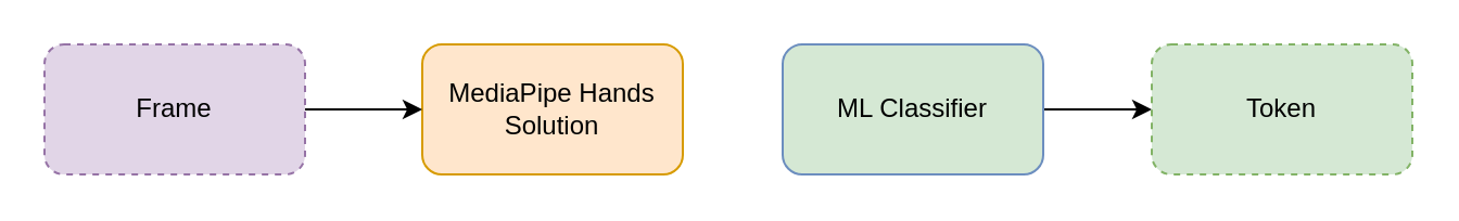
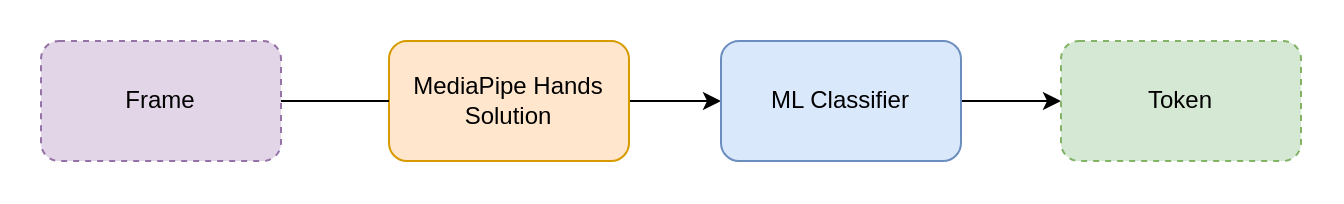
  <mxCell id="0" />
  <mxCell id="1" parent="0" />
+ <mxCell id="2" style="edgeStyle=orthogonalEdgeStyle;rounded=0;orthogonalLoop=1;jettySize=auto;html=1;entryX=0;entryY=0.5;entryDx=0;entryDy=0;" parent="1" source="3" target="7" edge="1"><mxGeometry relative="1" as="geometry" /></mxCell>
  <mxCell id="3" value="MediaPipe Hands Solution" style="rounded=1;whiteSpace=wrap;html=1;fillColor=#ffe6cc;strokeColor=#d79b00;" parent="1" vertex="1"><mxGeometry x="194" y="20" width="120" height="60" as="geometry" /></mxCell>
- <mxCell id="4" style="edgeStyle=orthogonalEdgeStyle;rounded=0;orthogonalLoop=1;jettySize=auto;html=1;entryX=0;entryY=0.5;entryDx=0;entryDy=0;" parent="1" source="5" target="3" edge="1"><mxGeometry relative="1" as="geometry" /></mxCell>
+ <mxCell id="4" style="edgeStyle=orthogonalEdgeStyle;rounded=0;orthogonalLoop=1;jettySize=auto;html=1;entryX=0;entryY=0.5;entryDx=0;entryDy=0;endArrow=none;" parent="1" source="5" target="3" edge="1"><mxGeometry relative="1" as="geometry" /></mxCell>
  <mxCell id="5" value="Frame" style="rounded=1;whiteSpace=wrap;html=1;dashed=1;fillColor=#e1d5e7;strokeColor=#9673a6;" parent="1" vertex="1"><mxGeometry x="20" y="20" width="120" height="60" as="geometry" /></mxCell>
  <mxCell id="6" style="edgeStyle=orthogonalEdgeStyle;rounded=0;orthogonalLoop=1;jettySize=auto;html=1;" parent="1" source="7" edge="1"><mxGeometry relative="1" as="geometry"><mxPoint x="530" y="50" as="targetPoint" /></mxGeometry></mxCell>
- <mxCell id="7" value="ML Classifier" style="rounded=1;whiteSpace=wrap;html=1;fillColor=#d5e8d4;strokeColor=#6c8ebf;" parent="1" vertex="1"><mxGeometry x="360" y="20" width="120" height="60" as="geometry" /></mxCell>
+ <mxCell id="7" value="ML Classifier" style="rounded=1;whiteSpace=wrap;html=1;fillColor=#dae8fc;strokeColor=#6c8ebf;" parent="1" vertex="1"><mxGeometry x="360" y="20" width="120" height="60" as="geometry" /></mxCell>
  <mxCell id="8" value="Token" style="rounded=1;whiteSpace=wrap;html=1;dashed=1;fillColor=#d5e8d4;strokeColor=#82b366;" parent="1" vertex="1"><mxGeometry x="530" y="20" width="120" height="60" as="geometry" /></mxCell>
